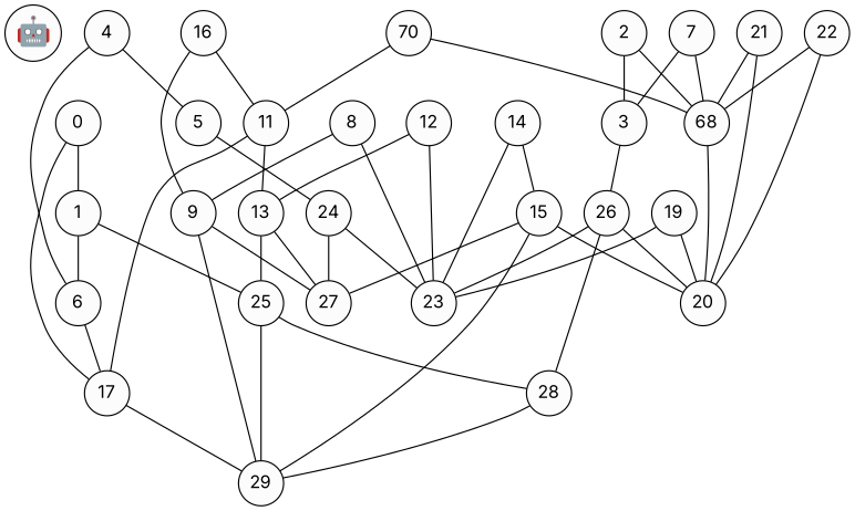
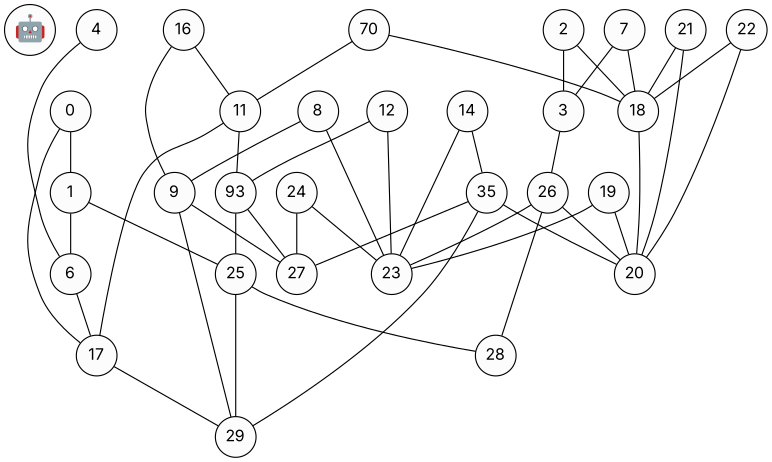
  strict graph {
    fontname=Inter
    node [fillcolor=gray99 fixedsize=shape fontname=Inter shape=circle style=filled]
    edge [fontname=Inter]
    "🤖" [fontsize=23 width=0.5]
    0 [width=0.5]
    1 [width=0.5]
    17 [width=0.5]
    6 [width=0.5]
    25 [width=0.5]
    29 [width=0.5]
    28 [width=0.5]
    2 [width=0.5]
    3 [width=0.5]
-   18 [width=0.5 label=68]
+   18 [width=0.5]
    26 [width=0.5]
    20 [width=0.5]
    23 [width=0.5]
    4 [width=0.5]
-   5 [width=0.5]
    24 [width=0.5]
    27 [width=0.5]
    7 [width=0.5]
    8 [width=0.5]
    9 [width=0.5]
    n22 [label=70 width=0.5]
    11 [width=0.5]
-   13 [width=0.5]
+   13 [width=0.5 label=93]
    12 [width=0.5]
    14 [width=0.5]
-   15 [width=0.5]
+   15 [width=0.5 label=35]
    16 [width=0.5]
    19 [width=0.5]
    21 [width=0.5]
    22 [width=0.5]
    0 -- 1
    0 -- 17
    1 -- 6
    1 -- 25
    17 -- 29
    6 -- 17
    25 -- 29
    25 -- 28
-   28 -- 29
    2 -- 3
    2 -- 18
    3 -- 26
    18 -- 20
    26 -- 28
    26 -- 20
    26 -- 23
    4 -- 6
-   4 -- 5
-   5 -- 24
    24 -- 23
    24 -- 27
    7 -- 3
    7 -- 18
    8 -- 23
    8 -- 9
    9 -- 29
    9 -- 27
    n22 -- 18
    n22 -- 11
    11 -- 17
    11 -- 13
    13 -- 25
    13 -- 27
    12 -- 23
    12 -- 13
    14 -- 23
    14 -- 15
    15 -- 29
    15 -- 20
    15 -- 27
    16 -- 9
    16 -- 11
    19 -- 20
    19 -- 23
    21 -- 18
    21 -- 20
    22 -- 18
    22 -- 20
  }
